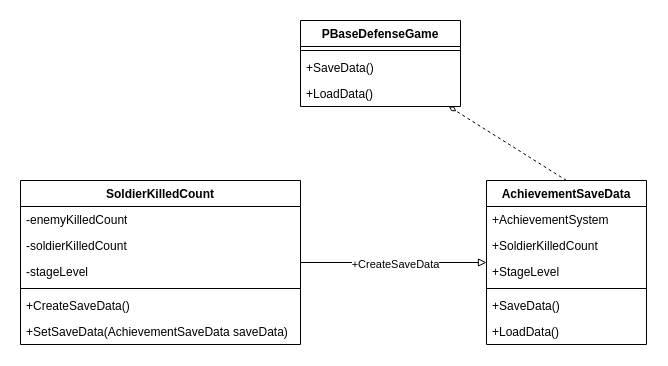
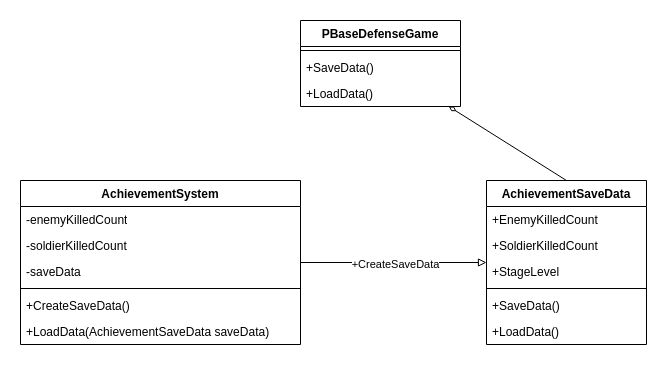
  <mxCell id="0" />
  <mxCell id="1" parent="0" />
  <mxCell id="2" value="PBaseDefenseGame" style="swimlane;fontStyle=1;align=center;verticalAlign=top;childLayout=stackLayout;horizontal=1;startSize=26;horizontalStack=0;resizeParent=1;resizeParentMax=0;resizeLast=0;collapsible=1;marginBottom=0;whiteSpace=wrap;html=1;" vertex="1" parent="1"><mxGeometry x="300" y="20" width="160" height="86" as="geometry" /></mxCell>
  <mxCell id="3" value="" style="line;strokeWidth=1;fillColor=none;align=left;verticalAlign=middle;spacingTop=-1;spacingLeft=3;spacingRight=3;rotatable=0;labelPosition=right;points=[];portConstraint=eastwest;strokeColor=inherit;" vertex="1" parent="2"><mxGeometry y="26" width="160" height="8" as="geometry" /></mxCell>
  <mxCell id="4" value="+SaveData()" style="text;strokeColor=none;fillColor=none;align=left;verticalAlign=top;spacingLeft=4;spacingRight=4;overflow=hidden;rotatable=0;points=[[0,0.5],[1,0.5]];portConstraint=eastwest;whiteSpace=wrap;html=1;" vertex="1" parent="2"><mxGeometry y="34" width="160" height="26" as="geometry" /></mxCell>
  <mxCell id="5" value="+LoadData()" style="text;strokeColor=none;fillColor=none;align=left;verticalAlign=top;spacingLeft=4;spacingRight=4;overflow=hidden;rotatable=0;points=[[0,0.5],[1,0.5]];portConstraint=eastwest;whiteSpace=wrap;html=1;" vertex="1" parent="2"><mxGeometry y="60" width="160" height="26" as="geometry" /></mxCell>
  <mxCell id="6" style="edgeStyle=none;rounded=0;orthogonalLoop=1;jettySize=auto;html=1;endArrow=block;endFill=0;" edge="1" parent="1" source="8" target="16"><mxGeometry relative="1" as="geometry" /></mxCell>
  <mxCell id="7" value="+CreateSaveData" style="edgeLabel;html=1;align=center;verticalAlign=middle;resizable=0;points=[];" vertex="1" connectable="0" parent="6"><mxGeometry x="0.011" y="-1" relative="1" as="geometry"><mxPoint as="offset" /></mxGeometry></mxCell>
- <mxCell id="8" value="SoldierKilledCount" style="swimlane;fontStyle=1;align=center;verticalAlign=top;childLayout=stackLayout;horizontal=1;startSize=26;horizontalStack=0;resizeParent=1;resizeParentMax=0;resizeLast=0;collapsible=1;marginBottom=0;whiteSpace=wrap;html=1;" vertex="1" parent="1"><mxGeometry x="20" y="180" width="280" height="164" as="geometry" /></mxCell>
+ <mxCell id="8" value="AchievementSystem" style="swimlane;fontStyle=1;align=center;verticalAlign=top;childLayout=stackLayout;horizontal=1;startSize=26;horizontalStack=0;resizeParent=1;resizeParentMax=0;resizeLast=0;collapsible=1;marginBottom=0;whiteSpace=wrap;html=1;" vertex="1" parent="1"><mxGeometry x="20" y="180" width="280" height="164" as="geometry" /></mxCell>
  <mxCell id="9" value="-enemyKilledCount" style="text;strokeColor=none;fillColor=none;align=left;verticalAlign=top;spacingLeft=4;spacingRight=4;overflow=hidden;rotatable=0;points=[[0,0.5],[1,0.5]];portConstraint=eastwest;whiteSpace=wrap;html=1;" vertex="1" parent="8"><mxGeometry y="26" width="280" height="26" as="geometry" /></mxCell>
  <mxCell id="10" value="-soldierKilledCount" style="text;strokeColor=none;fillColor=none;align=left;verticalAlign=top;spacingLeft=4;spacingRight=4;overflow=hidden;rotatable=0;points=[[0,0.5],[1,0.5]];portConstraint=eastwest;whiteSpace=wrap;html=1;" vertex="1" parent="8"><mxGeometry y="52" width="280" height="26" as="geometry" /></mxCell>
- <mxCell id="11" value="-stageLevel" style="text;strokeColor=none;fillColor=none;align=left;verticalAlign=top;spacingLeft=4;spacingRight=4;overflow=hidden;rotatable=0;points=[[0,0.5],[1,0.5]];portConstraint=eastwest;whiteSpace=wrap;html=1;" vertex="1" parent="8"><mxGeometry y="78" width="280" height="26" as="geometry" /></mxCell>
+ <mxCell id="11" value="-saveData" style="text;strokeColor=none;fillColor=none;align=left;verticalAlign=top;spacingLeft=4;spacingRight=4;overflow=hidden;rotatable=0;points=[[0,0.5],[1,0.5]];portConstraint=eastwest;whiteSpace=wrap;html=1;" vertex="1" parent="8"><mxGeometry y="78" width="280" height="26" as="geometry" /></mxCell>
  <mxCell id="12" value="" style="line;strokeWidth=1;fillColor=none;align=left;verticalAlign=middle;spacingTop=-1;spacingLeft=3;spacingRight=3;rotatable=0;labelPosition=right;points=[];portConstraint=eastwest;strokeColor=inherit;" vertex="1" parent="8"><mxGeometry y="104" width="280" height="8" as="geometry" /></mxCell>
  <mxCell id="13" value="+CreateSaveData()" style="text;strokeColor=none;fillColor=none;align=left;verticalAlign=top;spacingLeft=4;spacingRight=4;overflow=hidden;rotatable=0;points=[[0,0.5],[1,0.5]];portConstraint=eastwest;whiteSpace=wrap;html=1;" vertex="1" parent="8"><mxGeometry y="112" width="280" height="26" as="geometry" /></mxCell>
- <mxCell id="14" value="+SetSaveData(AchievementSaveData saveData)" style="text;strokeColor=none;fillColor=none;align=left;verticalAlign=top;spacingLeft=4;spacingRight=4;overflow=hidden;rotatable=0;points=[[0,0.5],[1,0.5]];portConstraint=eastwest;whiteSpace=wrap;html=1;" vertex="1" parent="8"><mxGeometry y="138" width="280" height="26" as="geometry" /></mxCell>
- <mxCell id="15" style="edgeStyle=none;rounded=0;orthogonalLoop=1;jettySize=auto;html=1;exitX=0.5;exitY=0;exitDx=0;exitDy=0;endArrow=diamondThin;endFill=0;dashed=1;" edge="1" parent="1" source="16" target="2"><mxGeometry relative="1" as="geometry" /></mxCell>
+ <mxCell id="14" value="+LoadData(AchievementSaveData saveData)" style="text;strokeColor=none;fillColor=none;align=left;verticalAlign=top;spacingLeft=4;spacingRight=4;overflow=hidden;rotatable=0;points=[[0,0.5],[1,0.5]];portConstraint=eastwest;whiteSpace=wrap;html=1;" vertex="1" parent="8"><mxGeometry y="138" width="280" height="26" as="geometry" /></mxCell>
+ <mxCell id="15" style="edgeStyle=none;rounded=0;orthogonalLoop=1;jettySize=auto;html=1;exitX=0.5;exitY=0;exitDx=0;exitDy=0;endArrow=diamondThin;endFill=0;" edge="1" parent="1" source="16" target="2"><mxGeometry relative="1" as="geometry" /></mxCell>
  <mxCell id="16" value="AchievementSaveData" style="swimlane;fontStyle=1;align=center;verticalAlign=top;childLayout=stackLayout;horizontal=1;startSize=26;horizontalStack=0;resizeParent=1;resizeParentMax=0;resizeLast=0;collapsible=1;marginBottom=0;whiteSpace=wrap;html=1;" vertex="1" parent="1"><mxGeometry x="486" y="180" width="160" height="164" as="geometry" /></mxCell>
- <mxCell id="17" value="+AchievementSystem" style="text;strokeColor=none;fillColor=none;align=left;verticalAlign=top;spacingLeft=4;spacingRight=4;overflow=hidden;rotatable=0;points=[[0,0.5],[1,0.5]];portConstraint=eastwest;whiteSpace=wrap;html=1;" vertex="1" parent="16"><mxGeometry y="26" width="160" height="26" as="geometry" /></mxCell>
+ <mxCell id="17" value="+EnemyKilledCount" style="text;strokeColor=none;fillColor=none;align=left;verticalAlign=top;spacingLeft=4;spacingRight=4;overflow=hidden;rotatable=0;points=[[0,0.5],[1,0.5]];portConstraint=eastwest;whiteSpace=wrap;html=1;" vertex="1" parent="16"><mxGeometry y="26" width="160" height="26" as="geometry" /></mxCell>
  <mxCell id="18" value="+SoldierKilledCount" style="text;strokeColor=none;fillColor=none;align=left;verticalAlign=top;spacingLeft=4;spacingRight=4;overflow=hidden;rotatable=0;points=[[0,0.5],[1,0.5]];portConstraint=eastwest;whiteSpace=wrap;html=1;" vertex="1" parent="16"><mxGeometry y="52" width="160" height="26" as="geometry" /></mxCell>
  <mxCell id="19" value="+StageLevel" style="text;strokeColor=none;fillColor=none;align=left;verticalAlign=top;spacingLeft=4;spacingRight=4;overflow=hidden;rotatable=0;points=[[0,0.5],[1,0.5]];portConstraint=eastwest;whiteSpace=wrap;html=1;" vertex="1" parent="16"><mxGeometry y="78" width="160" height="26" as="geometry" /></mxCell>
  <mxCell id="20" value="" style="line;strokeWidth=1;fillColor=none;align=left;verticalAlign=middle;spacingTop=-1;spacingLeft=3;spacingRight=3;rotatable=0;labelPosition=right;points=[];portConstraint=eastwest;strokeColor=inherit;" vertex="1" parent="16"><mxGeometry y="104" width="160" height="8" as="geometry" /></mxCell>
  <mxCell id="21" value="+SaveData()" style="text;strokeColor=none;fillColor=none;align=left;verticalAlign=top;spacingLeft=4;spacingRight=4;overflow=hidden;rotatable=0;points=[[0,0.5],[1,0.5]];portConstraint=eastwest;whiteSpace=wrap;html=1;" vertex="1" parent="16"><mxGeometry y="112" width="160" height="26" as="geometry" /></mxCell>
  <mxCell id="22" value="+LoadData()" style="text;strokeColor=none;fillColor=none;align=left;verticalAlign=top;spacingLeft=4;spacingRight=4;overflow=hidden;rotatable=0;points=[[0,0.5],[1,0.5]];portConstraint=eastwest;whiteSpace=wrap;html=1;" vertex="1" parent="16"><mxGeometry y="138" width="160" height="26" as="geometry" /></mxCell>
